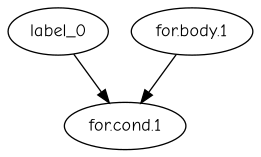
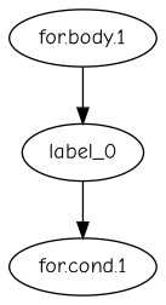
  digraph {
    fontname="Comic Neue"
    node [fontname="Comic Neue"]
    edge [fontname="Comic Neue"]
    label_0
    "for.cond.1"
    "for.body.1"
    label_0 -> "for.cond.1"
-   "for.body.1" -> "for.cond.1"
+   "for.body.1" -> label_0
  }
